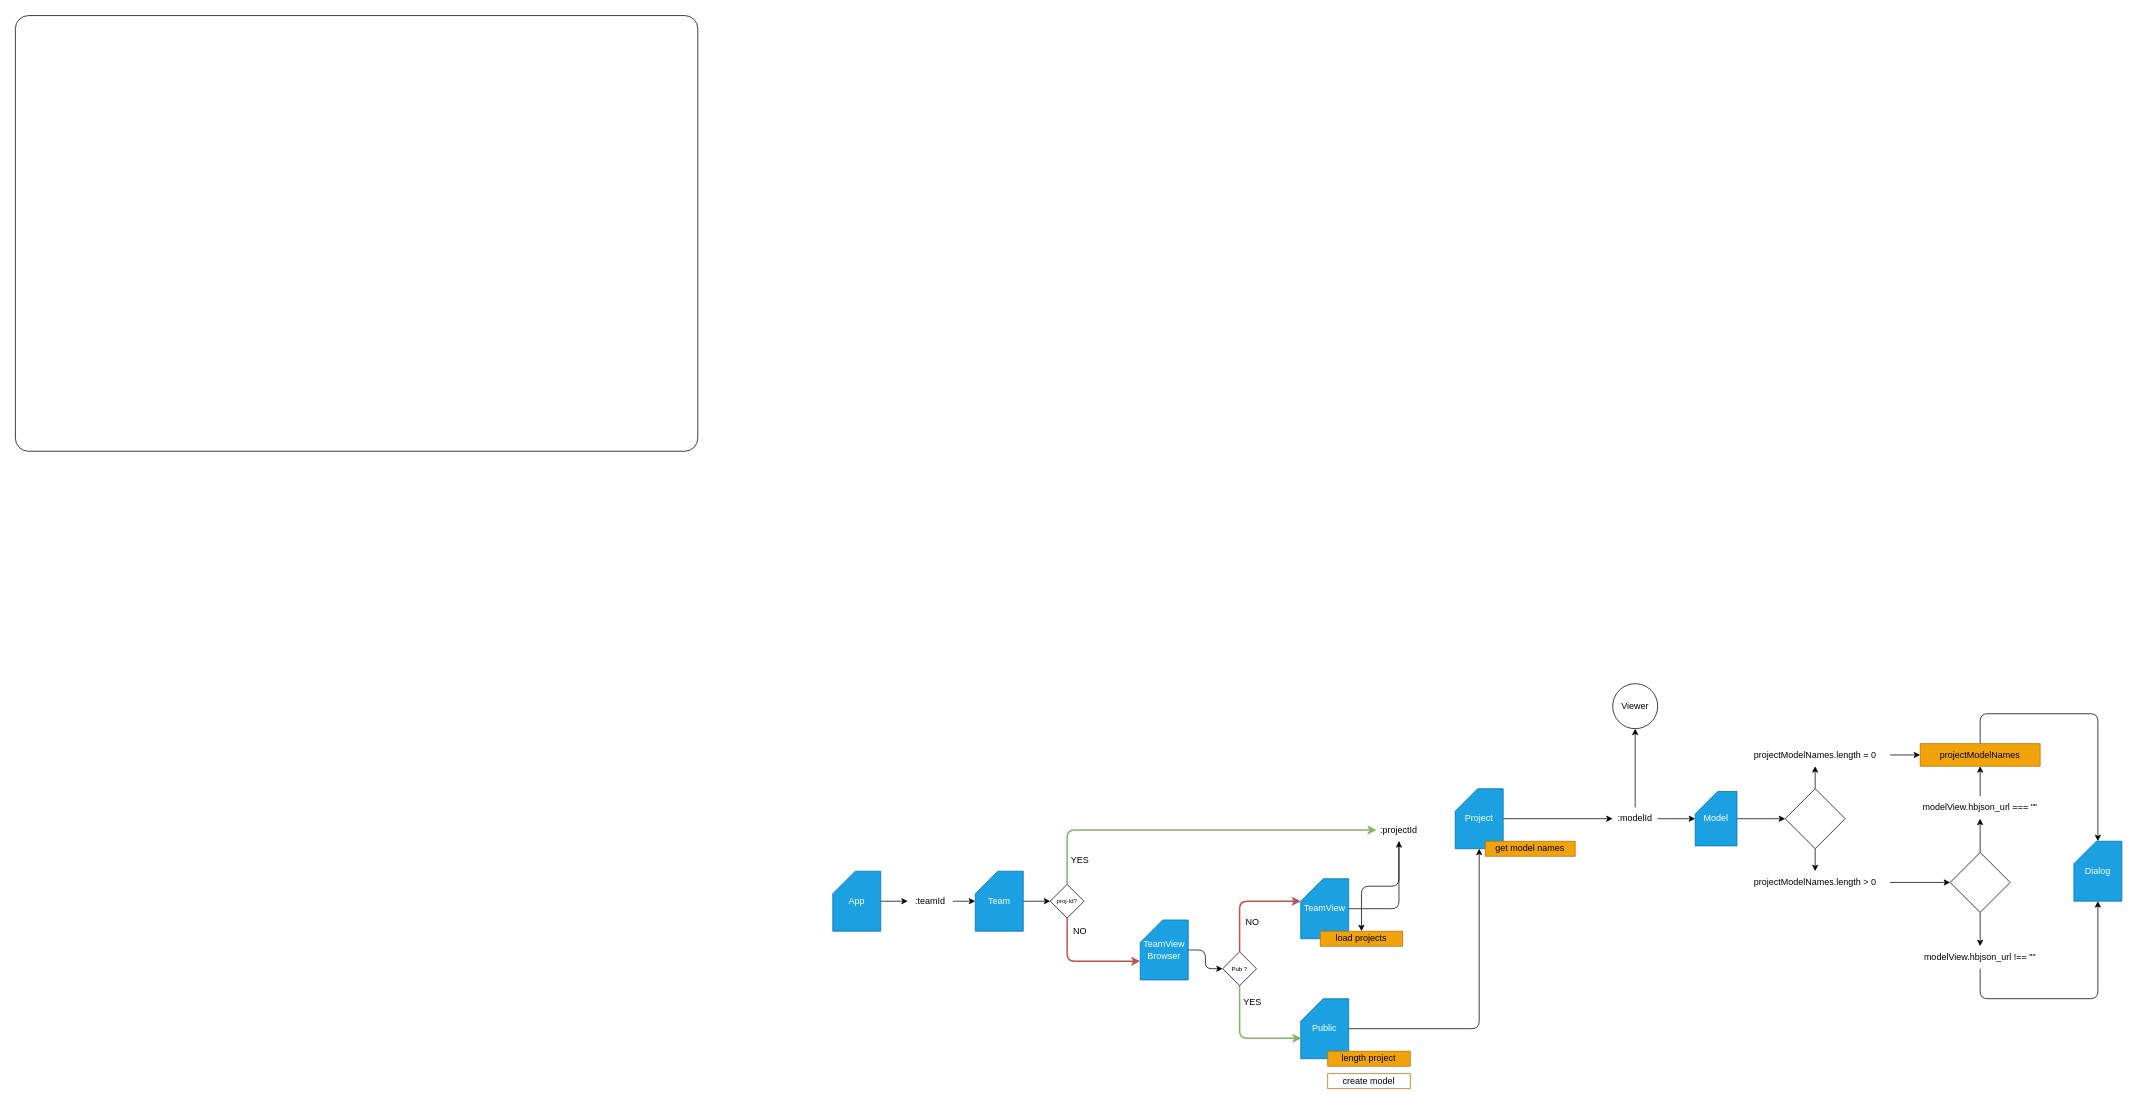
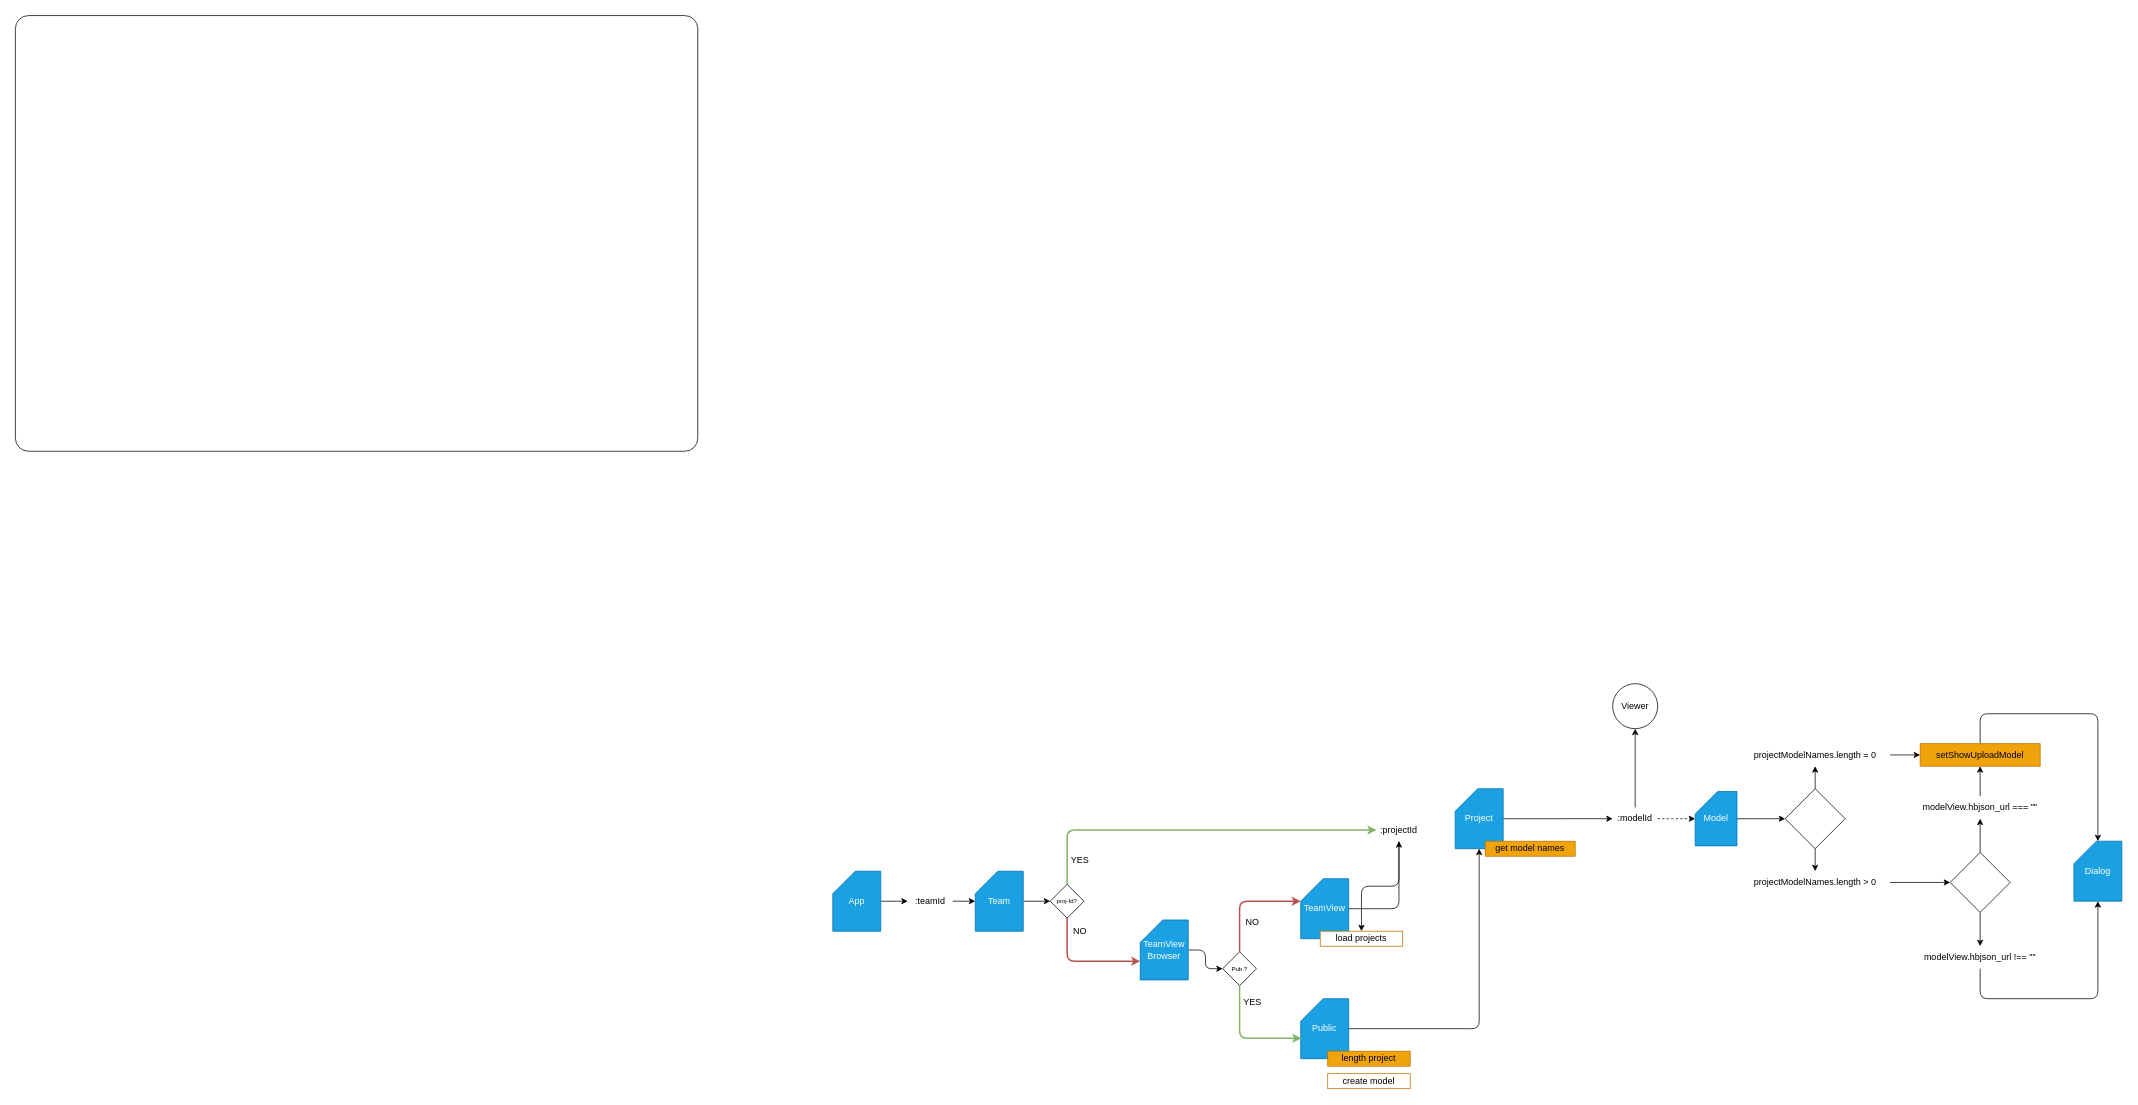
  <mxCell id="0" />
  <mxCell id="1" parent="0" />
  <mxCell id="2" value="" style="rounded=1;whiteSpace=wrap;html=1;labelBackgroundColor=none;strokeWidth=1;fontSize=14;fillColor=none;arcSize=3;" vertex="1" parent="1"><mxGeometry x="20" y="20" width="910" height="581" as="geometry" /></mxCell>
  <mxCell id="3" style="edgeStyle=none;html=1;entryX=0;entryY=0.5;entryDx=0;entryDy=0;" parent="1" source="4" target="6" edge="1"><mxGeometry relative="1" as="geometry" /></mxCell>
  <mxCell id="4" value="App" style="shape=card;whiteSpace=wrap;html=1;fillColor=#1ba1e2;fontColor=#ffffff;strokeColor=#006EAF;" parent="1" vertex="1"><mxGeometry x="1110" y="1161" width="64" height="80" as="geometry" /></mxCell>
  <mxCell id="5" style="edgeStyle=none;html=1;entryX=0;entryY=0.5;entryDx=0;entryDy=0;entryPerimeter=0;" parent="1" source="6" target="8" edge="1"><mxGeometry relative="1" as="geometry" /></mxCell>
  <mxCell id="6" value=":teamId" style="text;html=1;strokeColor=none;fillColor=none;align=center;verticalAlign=middle;whiteSpace=wrap;rounded=0;" parent="1" vertex="1"><mxGeometry x="1210" y="1186" width="60" height="30" as="geometry" /></mxCell>
  <mxCell id="7" style="edgeStyle=orthogonalEdgeStyle;html=1;entryX=0;entryY=0.5;entryDx=0;entryDy=0;fontSize=8;" parent="1" source="8" target="42" edge="1"><mxGeometry relative="1" as="geometry" /></mxCell>
  <mxCell id="8" value="Team" style="shape=card;whiteSpace=wrap;html=1;fillColor=#1ba1e2;fontColor=#ffffff;strokeColor=#006EAF;" parent="1" vertex="1"><mxGeometry x="1300" y="1161" width="64" height="80" as="geometry" /></mxCell>
  <mxCell id="9" style="edgeStyle=orthogonalEdgeStyle;html=1;" parent="1" source="10" target="51" edge="1"><mxGeometry relative="1" as="geometry" /></mxCell>
  <mxCell id="10" value=":projectId" style="text;html=1;strokeColor=none;fillColor=none;align=center;verticalAlign=middle;whiteSpace=wrap;rounded=0;" parent="1" vertex="1"><mxGeometry x="1835" y="1091" width="60" height="30" as="geometry" /></mxCell>
  <mxCell id="11" style="edgeStyle=orthogonalEdgeStyle;html=1;entryX=0;entryY=0.5;entryDx=0;entryDy=0;fontSize=8;" parent="1" source="12" target="47" edge="1"><mxGeometry relative="1" as="geometry" /></mxCell>
  <mxCell id="12" value="TeamView Browser" style="shape=card;whiteSpace=wrap;html=1;fillColor=#1ba1e2;fontColor=#ffffff;strokeColor=#006EAF;" parent="1" vertex="1"><mxGeometry x="1520" y="1226" width="64" height="80" as="geometry" /></mxCell>
  <mxCell id="13" style="edgeStyle=none;html=1;entryX=0;entryY=0.5;entryDx=0;entryDy=0;strokeWidth=1;fontSize=14;fontColor=#000099;" edge="1" parent="1" source="14" target="18"><mxGeometry relative="1" as="geometry" /></mxCell>
  <mxCell id="14" value="Project" style="shape=card;whiteSpace=wrap;html=1;fillColor=#1ba1e2;fontColor=#ffffff;strokeColor=#006EAF;" parent="1" vertex="1"><mxGeometry x="1940" y="1051" width="64" height="80" as="geometry" /></mxCell>
  <mxCell id="15" value="Viewer" style="ellipse;whiteSpace=wrap;html=1;" parent="1" vertex="1"><mxGeometry x="2150" y="910.97" width="60" height="60" as="geometry" /></mxCell>
- <mxCell id="16" style="edgeStyle=orthogonalEdgeStyle;html=1;fontSize=8;" parent="1" source="18" target="55" edge="1"><mxGeometry relative="1" as="geometry" /></mxCell>
+ <mxCell id="16" style="edgeStyle=orthogonalEdgeStyle;html=1;fontSize=8;dashed=1;" parent="1" source="18" target="55" edge="1"><mxGeometry relative="1" as="geometry" /></mxCell>
  <mxCell id="17" style="edgeStyle=orthogonalEdgeStyle;html=1;entryX=0.5;entryY=1;entryDx=0;entryDy=0;fontSize=12;" parent="1" source="18" target="15" edge="1"><mxGeometry relative="1" as="geometry" /></mxCell>
  <mxCell id="18" value=":modelId" style="text;html=1;strokeColor=none;fillColor=none;align=center;verticalAlign=middle;whiteSpace=wrap;rounded=0;" parent="1" vertex="1"><mxGeometry x="2150" y="1075.97" width="60" height="30" as="geometry" /></mxCell>
  <mxCell id="19" style="edgeStyle=orthogonalEdgeStyle;html=1;" parent="1" source="21" target="27" edge="1"><mxGeometry relative="1" as="geometry" /></mxCell>
  <mxCell id="20" style="edgeStyle=orthogonalEdgeStyle;html=1;" parent="1" source="21" target="23" edge="1"><mxGeometry relative="1" as="geometry" /></mxCell>
  <mxCell id="21" value="" style="rhombus;whiteSpace=wrap;html=1;" parent="1" vertex="1"><mxGeometry x="2380" y="1050.97" width="80" height="80" as="geometry" /></mxCell>
  <mxCell id="22" style="edgeStyle=orthogonalEdgeStyle;html=1;entryX=0;entryY=0.5;entryDx=0;entryDy=0;" parent="1" source="23" target="30" edge="1"><mxGeometry relative="1" as="geometry" /></mxCell>
  <mxCell id="23" value="projectModelNames.length &amp;gt; 0" style="text;html=1;strokeColor=none;fillColor=none;align=center;verticalAlign=middle;whiteSpace=wrap;rounded=0;" parent="1" vertex="1"><mxGeometry x="2320" y="1160.97" width="200" height="30" as="geometry" /></mxCell>
  <mxCell id="24" style="edgeStyle=orthogonalEdgeStyle;html=1;entryX=0.5;entryY=0;entryDx=0;entryDy=0;entryPerimeter=0;" parent="1" source="25" target="35" edge="1"><mxGeometry relative="1" as="geometry"><mxPoint x="2800" y="1070.97" as="targetPoint" /><Array as="points"><mxPoint x="2640" y="950.97" /><mxPoint x="2797" y="950.97" /></Array></mxGeometry></mxCell>
- <mxCell id="25" value="projectModelNames" style="rounded=0;whiteSpace=wrap;html=1;fillColor=#f0a30a;fontColor=#000000;strokeColor=#BD7000;" parent="1" vertex="1"><mxGeometry x="2560" y="990.97" width="160" height="30" as="geometry" /></mxCell>
+ <mxCell id="25" value="setShowUploadModel" style="rounded=0;whiteSpace=wrap;html=1;fillColor=#f0a30a;fontColor=#000000;strokeColor=#BD7000;" parent="1" vertex="1"><mxGeometry x="2560" y="990.97" width="160" height="30" as="geometry" /></mxCell>
  <mxCell id="26" style="edgeStyle=orthogonalEdgeStyle;html=1;entryX=0;entryY=0.5;entryDx=0;entryDy=0;" parent="1" source="27" target="25" edge="1"><mxGeometry relative="1" as="geometry" /></mxCell>
  <mxCell id="27" value="projectModelNames.length = 0" style="text;html=1;strokeColor=none;fillColor=none;align=center;verticalAlign=middle;whiteSpace=wrap;rounded=0;" parent="1" vertex="1"><mxGeometry x="2320" y="990.97" width="200" height="30" as="geometry" /></mxCell>
  <mxCell id="28" style="edgeStyle=orthogonalEdgeStyle;html=1;" parent="1" source="30" target="32" edge="1"><mxGeometry relative="1" as="geometry" /></mxCell>
  <mxCell id="29" style="edgeStyle=orthogonalEdgeStyle;html=1;" parent="1" source="30" target="34" edge="1"><mxGeometry relative="1" as="geometry" /></mxCell>
  <mxCell id="30" value="" style="rhombus;whiteSpace=wrap;html=1;" parent="1" vertex="1"><mxGeometry x="2600" y="1135.97" width="80" height="80" as="geometry" /></mxCell>
  <mxCell id="31" style="edgeStyle=orthogonalEdgeStyle;html=1;entryX=0.5;entryY=1;entryDx=0;entryDy=0;" parent="1" source="32" target="25" edge="1"><mxGeometry relative="1" as="geometry" /></mxCell>
  <mxCell id="32" value="modelView.hbjson_url === &quot;&quot;" style="text;html=1;strokeColor=none;fillColor=none;align=center;verticalAlign=middle;whiteSpace=wrap;rounded=0;" parent="1" vertex="1"><mxGeometry x="2540" y="1060.97" width="200" height="30" as="geometry" /></mxCell>
  <mxCell id="33" style="edgeStyle=orthogonalEdgeStyle;html=1;entryX=0.5;entryY=1;entryDx=0;entryDy=0;entryPerimeter=0;" parent="1" source="34" target="35" edge="1"><mxGeometry relative="1" as="geometry"><Array as="points"><mxPoint x="2640" y="1330.97" /><mxPoint x="2797" y="1330.97" /></Array></mxGeometry></mxCell>
  <mxCell id="34" value="modelView.hbjson_url !== &quot;&quot;" style="text;html=1;strokeColor=none;fillColor=none;align=center;verticalAlign=middle;whiteSpace=wrap;rounded=0;" parent="1" vertex="1"><mxGeometry x="2540" y="1260.97" width="200" height="30" as="geometry" /></mxCell>
  <mxCell id="35" value="Dialog" style="shape=card;whiteSpace=wrap;html=1;fillColor=#1ba1e2;fontColor=#ffffff;strokeColor=#006EAF;" parent="1" vertex="1"><mxGeometry x="2765" y="1120.97" width="64" height="80" as="geometry" /></mxCell>
  <mxCell id="36" style="edgeStyle=orthogonalEdgeStyle;html=1;entryX=0.5;entryY=1;entryDx=0;entryDy=0;fontSize=8;entryPerimeter=0;" parent="1" source="37" target="14" edge="1"><mxGeometry relative="1" as="geometry" /></mxCell>
  <mxCell id="37" value="Public" style="shape=card;whiteSpace=wrap;html=1;fillColor=#1ba1e2;fontColor=#ffffff;strokeColor=#006EAF;" parent="1" vertex="1"><mxGeometry x="1734" y="1331" width="64" height="80" as="geometry" /></mxCell>
  <mxCell id="38" style="edgeStyle=orthogonalEdgeStyle;html=1;" parent="1" source="39" target="10" edge="1"><mxGeometry relative="1" as="geometry" /></mxCell>
  <mxCell id="39" value="TeamView" style="shape=card;whiteSpace=wrap;html=1;fillColor=#1ba1e2;fontColor=#ffffff;strokeColor=#006EAF;" parent="1" vertex="1"><mxGeometry x="1734" y="1171" width="64" height="80" as="geometry" /></mxCell>
  <mxCell id="40" style="edgeStyle=orthogonalEdgeStyle;html=1;entryX=0;entryY=0.5;entryDx=0;entryDy=0;fontSize=8;fillColor=#d5e8d4;strokeColor=#82b366;strokeWidth=2;" parent="1" source="42" target="10" edge="1"><mxGeometry relative="1" as="geometry"><Array as="points"><mxPoint x="1423" y="1106" /></Array></mxGeometry></mxCell>
  <mxCell id="41" style="edgeStyle=orthogonalEdgeStyle;html=1;entryX=0;entryY=0;entryDx=0;entryDy=55;entryPerimeter=0;fontSize=8;fillColor=#f8cecc;strokeColor=#b85450;strokeWidth=2;" parent="1" source="42" target="12" edge="1"><mxGeometry relative="1" as="geometry"><Array as="points"><mxPoint x="1423" y="1281" /></Array></mxGeometry></mxCell>
  <mxCell id="42" value="proj-Id?" style="rhombus;whiteSpace=wrap;html=1;fontSize=8;" parent="1" vertex="1"><mxGeometry x="1400" y="1178.5" width="45" height="45" as="geometry" /></mxCell>
  <mxCell id="43" value="YES" style="text;html=1;strokeColor=none;fillColor=none;align=center;verticalAlign=middle;whiteSpace=wrap;rounded=0;" parent="1" vertex="1"><mxGeometry x="1410" y="1131" width="60" height="30" as="geometry" /></mxCell>
  <mxCell id="44" value="NO" style="text;html=1;strokeColor=none;fillColor=none;align=center;verticalAlign=middle;whiteSpace=wrap;rounded=0;" parent="1" vertex="1"><mxGeometry x="1410" y="1226" width="60" height="30" as="geometry" /></mxCell>
  <mxCell id="45" style="edgeStyle=orthogonalEdgeStyle;html=1;entryX=0;entryY=0;entryDx=0;entryDy=30;entryPerimeter=0;fontSize=8;fillColor=#f8cecc;strokeColor=#b85450;strokeWidth=2;" parent="1" source="47" target="39" edge="1"><mxGeometry relative="1" as="geometry"><Array as="points"><mxPoint x="1653" y="1201" /></Array></mxGeometry></mxCell>
  <mxCell id="46" style="edgeStyle=orthogonalEdgeStyle;html=1;entryX=0.013;entryY=0.66;entryDx=0;entryDy=0;entryPerimeter=0;fontSize=8;fillColor=#d5e8d4;strokeColor=#82b366;strokeWidth=2;" parent="1" source="47" target="37" edge="1"><mxGeometry relative="1" as="geometry"><Array as="points"><mxPoint x="1653" y="1384" /></Array></mxGeometry></mxCell>
  <mxCell id="47" value="Pub ?" style="rhombus;whiteSpace=wrap;html=1;fontSize=8;" parent="1" vertex="1"><mxGeometry x="1630" y="1268.5" width="45" height="45" as="geometry" /></mxCell>
  <mxCell id="48" value="YES" style="text;html=1;strokeColor=none;fillColor=none;align=center;verticalAlign=middle;whiteSpace=wrap;rounded=0;" parent="1" vertex="1"><mxGeometry x="1640" y="1321" width="60" height="30" as="geometry" /></mxCell>
  <mxCell id="49" value="NO" style="text;html=1;strokeColor=none;fillColor=none;align=center;verticalAlign=middle;whiteSpace=wrap;rounded=0;" parent="1" vertex="1"><mxGeometry x="1640" y="1213.5" width="60" height="30" as="geometry" /></mxCell>
  <mxCell id="50" value="get model names" style="rounded=0;whiteSpace=wrap;html=1;fillColor=#f0a30a;fontColor=#000000;strokeColor=#BD7000;" parent="1" vertex="1"><mxGeometry x="1980" y="1121" width="120" height="20" as="geometry" /></mxCell>
- <mxCell id="51" value="load projects" style="rounded=0;whiteSpace=wrap;html=1;fillColor=#f0a30a;fontColor=#000000;strokeColor=#BD7000;" parent="1" vertex="1"><mxGeometry x="1760" y="1241" width="110" height="20" as="geometry" /></mxCell>
+ <mxCell id="51" value="load projects" style="rounded=0;whiteSpace=wrap;html=1;fillColor=#ffffff;fontColor=#000000;strokeColor=#BD7000;" parent="1" vertex="1"><mxGeometry x="1760" y="1241" width="110" height="20" as="geometry" /></mxCell>
  <mxCell id="52" value="length project" style="rounded=0;whiteSpace=wrap;html=1;fillColor=#f0a30a;fontColor=#000000;strokeColor=#BD7000;" parent="1" vertex="1"><mxGeometry x="1770" y="1401" width="110" height="20" as="geometry" /></mxCell>
  <mxCell id="53" value="create model" style="rounded=0;whiteSpace=wrap;html=1;fillColor=#ffffff;fontColor=#000000;strokeColor=#BD7000;" parent="1" vertex="1"><mxGeometry x="1770" y="1431" width="110" height="20" as="geometry" /></mxCell>
  <mxCell id="54" style="edgeStyle=orthogonalEdgeStyle;html=1;fontSize=8;" parent="1" source="55" target="21" edge="1"><mxGeometry relative="1" as="geometry" /></mxCell>
  <mxCell id="55" value="Model" style="shape=card;whiteSpace=wrap;html=1;fontSize=12;fillColor=#1ba1e2;fontColor=#ffffff;strokeColor=#006EAF;" parent="1" vertex="1"><mxGeometry x="2260" y="1054.72" width="55.77" height="72.5" as="geometry" /></mxCell>
